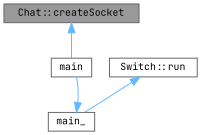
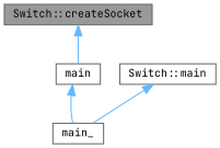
  digraph {
    fontname="JetBrains Mono"
    rankdir=TB
    node [color=grey40 fillcolor=white fontname="JetBrains Mono" fontsize=10 shape=box style=filled]
    edge [color=steelblue1 dir=back fontname="JetBrains Mono" fontsize=10 labelfontname=Helvetica labelfontsize=10 style=solid]
-   n1 [color=gray40 fillcolor=grey60 fontcolor=black height=0.2 label="Chat::createSocket" width=0.4]
+   n1 [color=gray40 fillcolor=grey60 fontcolor=black height=0.2 label="Switch::createSocket" width=0.4]
    n2 [height=0.2 label=main width=0.4]
-   n3 [height=0.2 label="Switch::run" width=0.4]
+   n3 [height=0.2 label="Switch::main" width=0.4]
    n4 [height=0.2 label=main_ width=0.4]
    n1 -> n2
    n3 -> n4
-   n4 -> n2
+   n2 -> n4
  }
